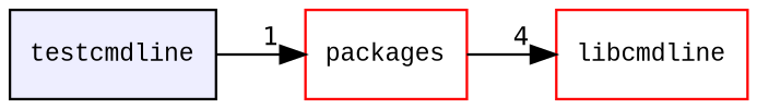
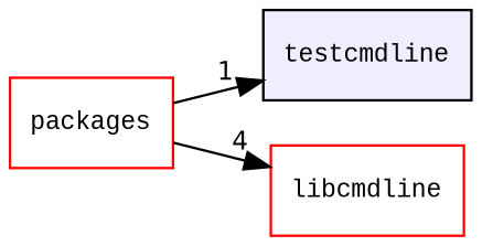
  digraph {
    compound=true
    fontname="Liberation Mono"
    rankdir=LR
    node [fillcolor=white fontname="Liberation Mono" fontsize=10 shape=box style=filled color=red]
    edge [fontname="Liberation Mono" labeldistance=1.5 labelfontname=Helvetica labelfontsize=10]
    n1 [fillcolor="#eeeeff" label=testcmdline pencolor=black color=""]
    n2 [label=packages]
    n3 [label=libcmdline]
-   n1 -> n2 [headlabel=1]
+   n2 -> n1 [headlabel=1]
    n2 -> n3 [headlabel=4]
  }
